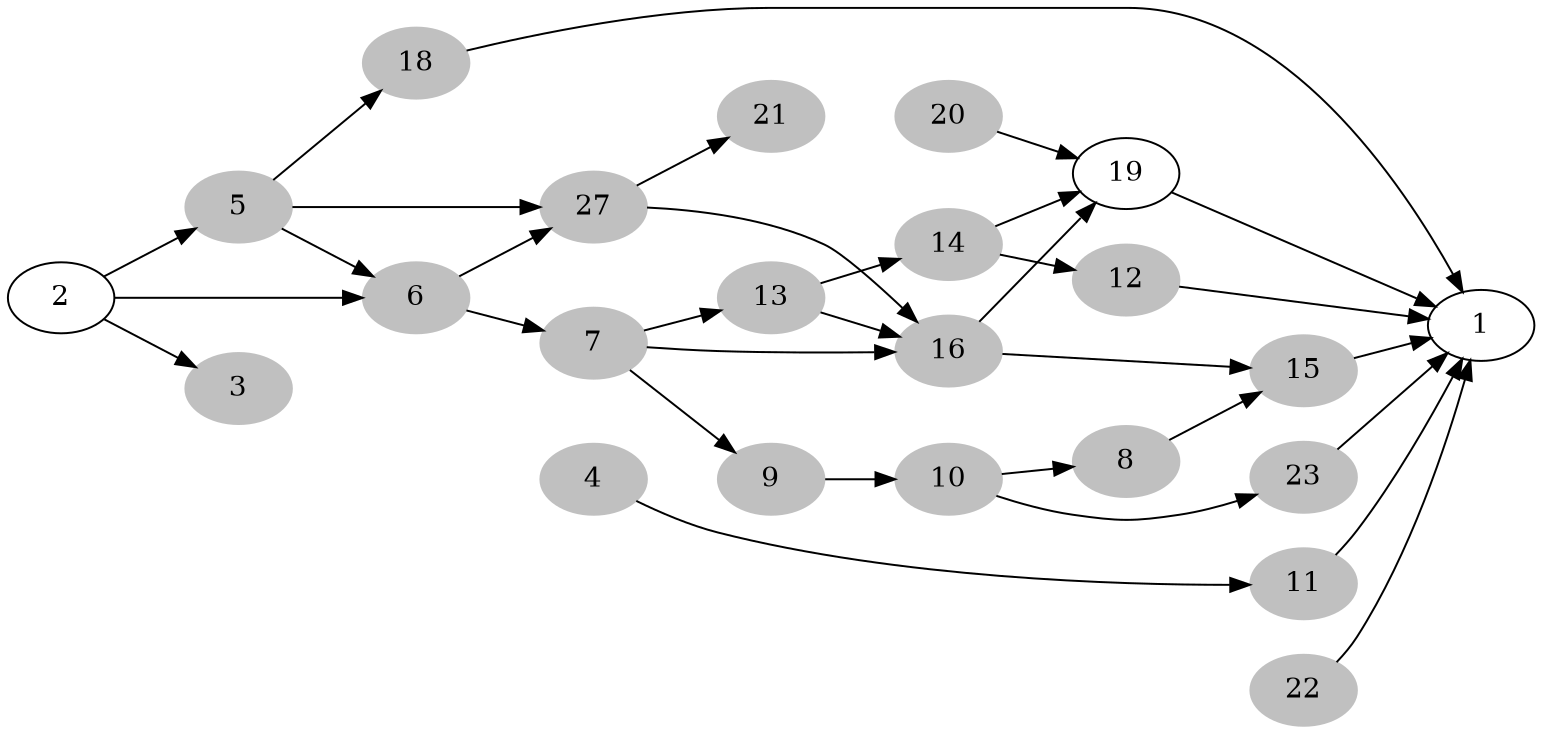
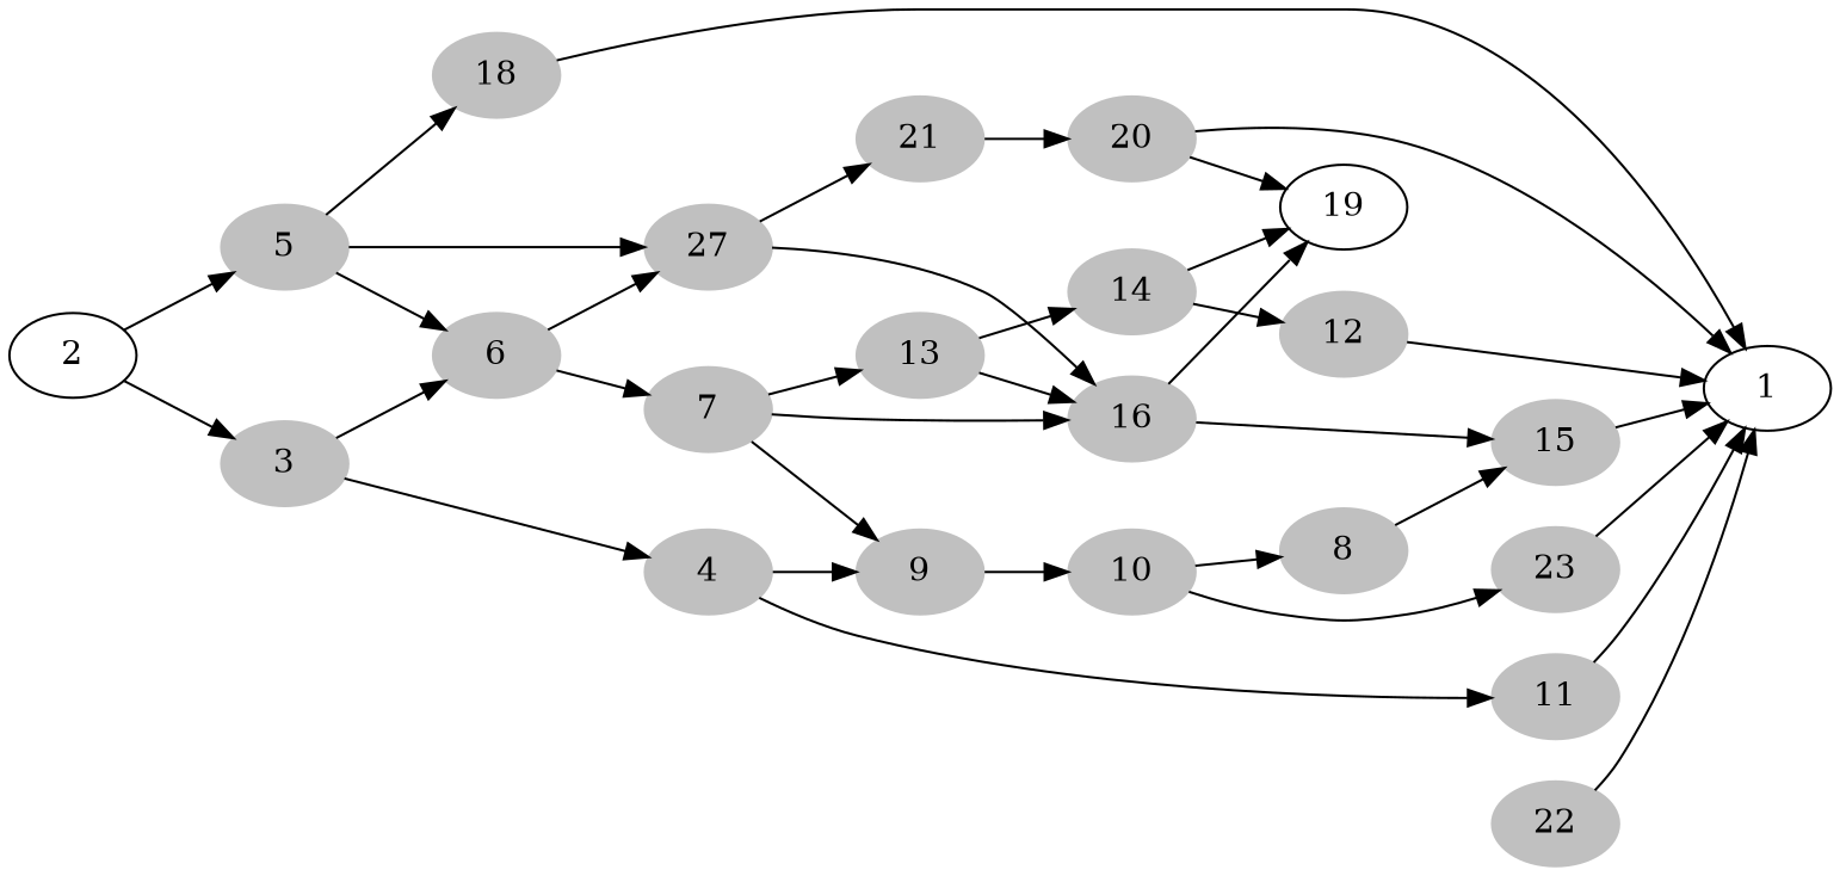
  digraph {
    rankdir=LR
    node [color=gray style=filled]
    n1 [label=1 color="" style=""]
    n2 [label=2 color="" style=""]
    n3 [label=3]
    n4 [label=5]
    n5 [label=4]
    n6 [label=6]
    n7 [label=27]
    n8 [label=18]
    n9 [label=9]
    n10 [label=11]
    n11 [label=7]
    n12 [label=10]
    n13 [label=16]
    n14 [label=21]
    n15 [label=13]
    n16 [label=14]
    n17 [label=15]
    n18 [label=19 color="" style=""]
    n19 [label=8]
    n20 [label=23]
    n21 [label=12]
    n22 [label=20]
    n23 [label=22]
    n2 -> n3
    n2 -> n4
-   n2 -> n6
+   n3 -> n5
+   n3 -> n6
    n4 -> n6
    n4 -> n7
    n4 -> n8
+   n5 -> n9
    n5 -> n10
    n6 -> n7
    n6 -> n11
    n7 -> n13
    n7 -> n14
    n8 -> n1
    n9 -> n12
    n10 -> n1
    n11 -> n9
    n11 -> n13
    n11 -> n15
    n12 -> n19
    n12 -> n20
    n13 -> n17
    n13 -> n18
+   n14 -> n22
    n15 -> n13
    n15 -> n16
    n16 -> n18
    n16 -> n21
    n17 -> n1
-   n18 -> n1
+   n22 -> n1
    n19 -> n17
    n20 -> n1
    n21 -> n1
    n22 -> n18
    n23 -> n1
  }
